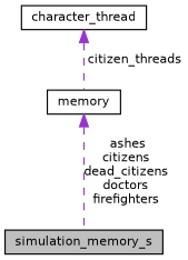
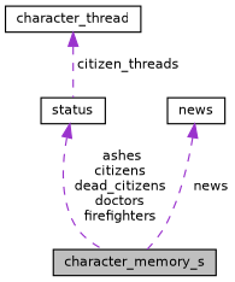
  digraph {
    node [color=black fillcolor=white fontname=Helvetica fontsize=10 shape=record style=filled]
    edge [color=darkorchid3 dir=back fontname=Helvetica fontsize=10 labelfontname=Helvetica labelfontsize=10 style=dashed]
-   n1 [fillcolor=grey75 fontcolor=black height=0.2 label=simulation_memory_s width=0.4]
-   n2 [height=0.2 label=memory width=0.4]
+   n1 [fillcolor=grey75 fontcolor=black height=0.2 label=character_memory_s width=0.4]
+   n2 [height=0.2 label=status width=0.4]
+   n3 [height=0.2 label=news width=0.4]
    n4 [height=0.2 label=character_thread width=0.4]
    n2 -> n1 [label=" ashes\ncitizens\ndead_citizens\ndoctors\nfirefighters"]
+   n3 -> n1 [label=" news"]
    n4 -> n2 [label=" citizen_threads"]
  }
